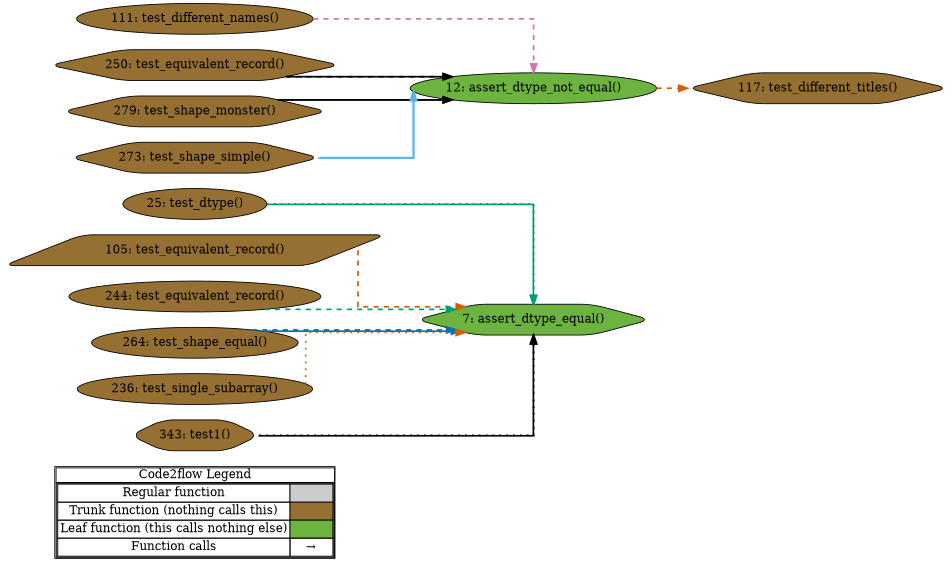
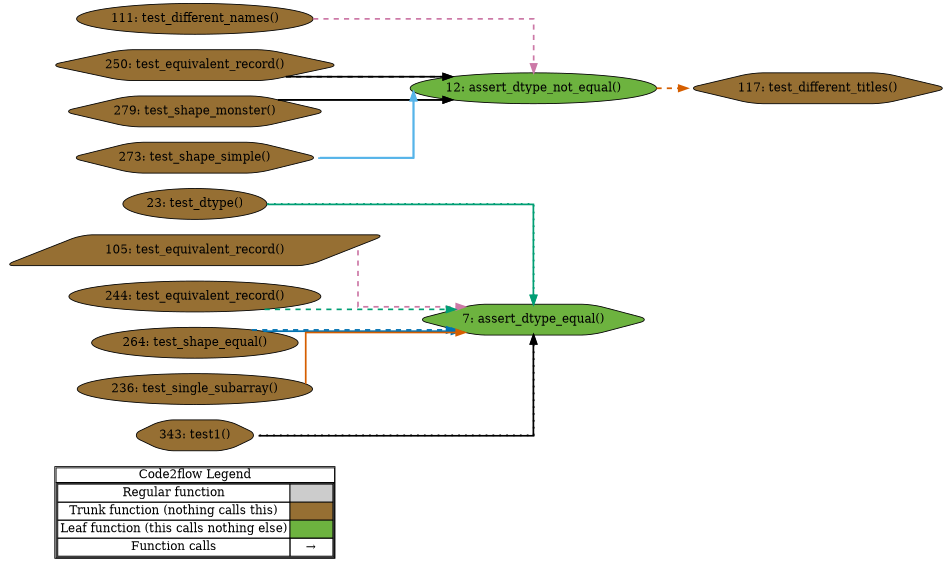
  digraph {
    concentrate=true
    rankdir=LR
    splines=ortho
    node [shape=ellipse fillcolor="#966F33" style="rounded,filled"]
    edge [color="#000000" penwidth=2]
    n1 [label=<         <table cellspacing="0" cellpadding="0" border="1"><tr><td>Code2flow Legend</td></tr><tr><td>         <table cellspacing="0">         <tr><td>Regular function</td><td width="50px" bgcolor='#cccccc'></td></tr>         <tr><td>Trunk function (nothing calls this)</td><td bgcolor='#966F33'></td></tr>         <tr><td>Leaf function (this calls nothing else)</td><td bgcolor='#6db33f'></td></tr>         <tr><td>Function calls</td><td><font color='black'>&#8594;</font></td></tr>         </table></td></tr></table>         > margin=0 shape=none fillcolor="" style=""]
-   n2 [label="25: test_dtype()"]
+   n2 [label="23: test_dtype()"]
    n3 [label="111: test_different_names()"]
    n4 [label="117: test_different_titles()" shape=hexagon]
    n5 [label="105: test_equivalent_record()" shape=parallelogram]
    n6 [label="244: test_equivalent_record()"]
    n7 [label="250: test_equivalent_record()" shape=hexagon]
    n8 [label="264: test_shape_equal()"]
    n9 [label="279: test_shape_monster()" shape=hexagon]
    n10 [label="273: test_shape_simple()" shape=hexagon]
    n11 [label="236: test_single_subarray()"]
    n12 [label="343: test1()" shape=hexagon]
    n13 [fillcolor="#6db33f" label="7: assert_dtype_equal()" shape=hexagon]
    n14 [fillcolor="#6db33f" label="12: assert_dtype_not_equal()"]
    subgraph sub_1 {
      label=legend
      rank=min
      n1
    }
    subgraph sub_2 {
      label="File: test_dtype"
      style=dotted
      n13
      n14
      subgraph sub_3 {
        label="Class: TestBuiltin"
        style=dotted
        n2
      }
      subgraph sub_4 {
        label="Class: TestRecord"
        style=dotted
        n3
        n4
        n5
      }
      subgraph sub_5 {
        label="Class: TestSubarray"
        style=dotted
        n6
        n7
        n8
        n9
        n10
        n11
      }
      subgraph sub_6 {
        label="Class: TestMonsterType"
        style=dotted
        n12
      }
    }
    n2 -> n13 [color="#009E73" style=dotted]
    n2 -> n13 [color="#009E73"]
    n3 -> n14 [color="#CC79A7" style=dashed]
-   n5 -> n13 [color="#D55E00" style=dashed]
+   n5 -> n13 [color="#CC79A7" style=dashed]
    n6 -> n13 [color="#009E73" style=dashed]
    n7 -> n14 [style=dashed]
    n7 -> n14
    n7 -> n14
    n8 -> n13 [color="#0072B2" style=dashed]
    n8 -> n13 [color="#0072B2"]
    n8 -> n13 [color="#0072B2"]
    n8 -> n13 [color="#0072B2"]
    n8 -> n13 [color="#0072B2"]
    n9 -> n14 [style=solid]
    n9 -> n14
    n9 -> n14
    n9 -> n14
    n10 -> n14 [color="#56B4E9" style=solid]
    n10 -> n14 [color="#56B4E9"]
    n10 -> n14 [color="#56B4E9"]
-   n11 -> n13 [color="#D55E00" style=dotted]
+   n11 -> n13 [color="#D55E00" style=solid]
    n12 -> n13 [style=dotted]
    n12 -> n13
    n14 -> n4 [color="#D55E00" style=dashed]
  }
